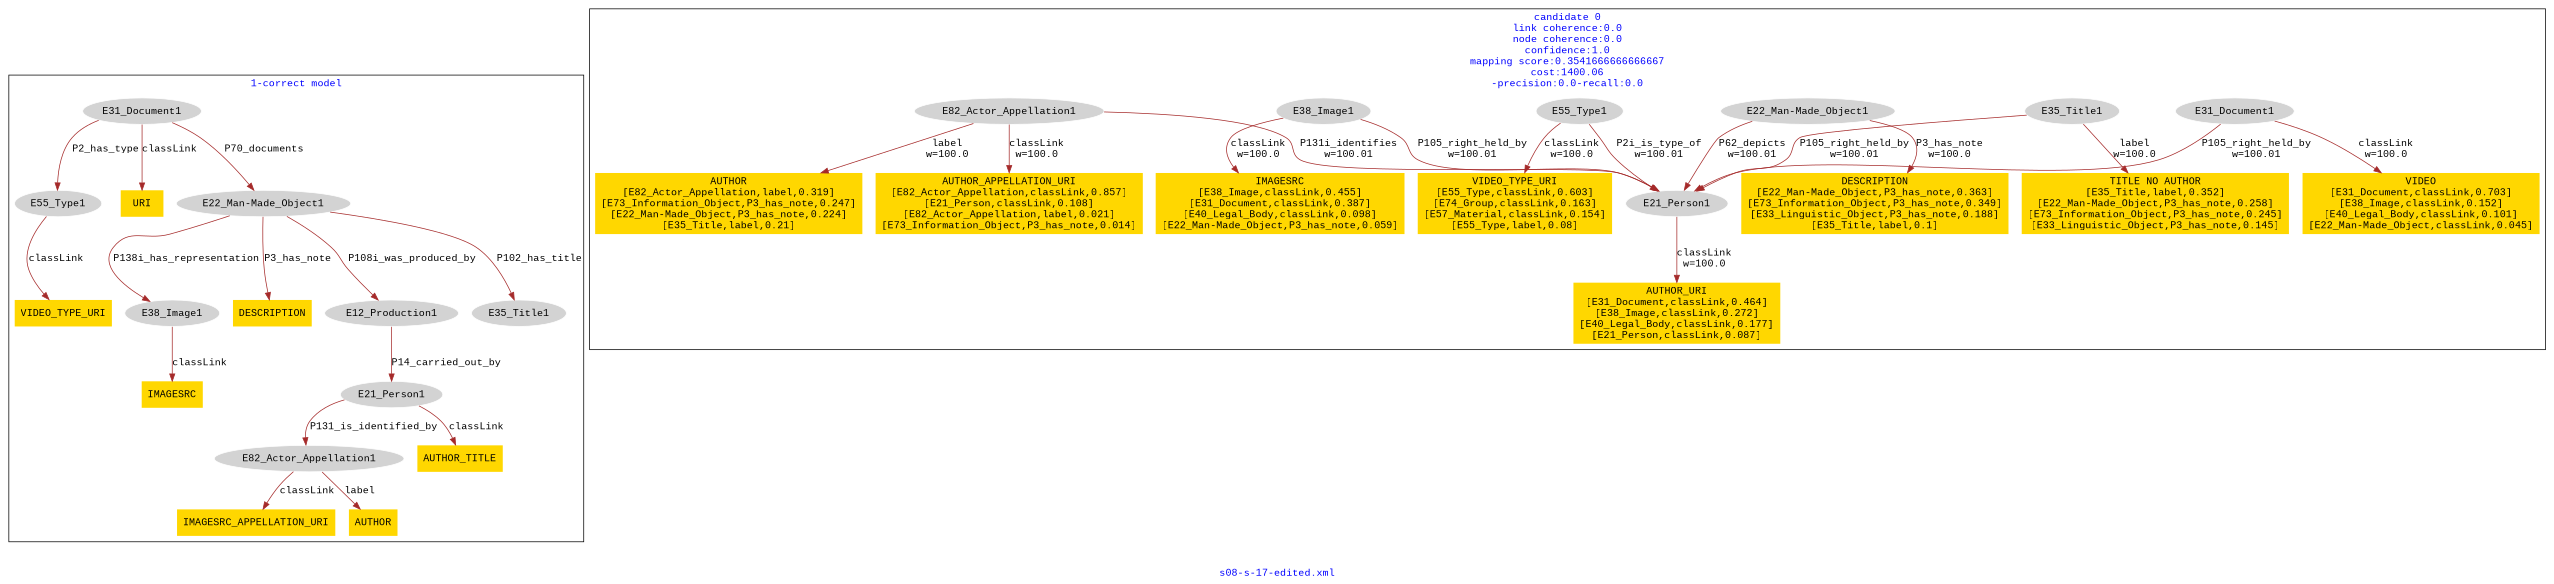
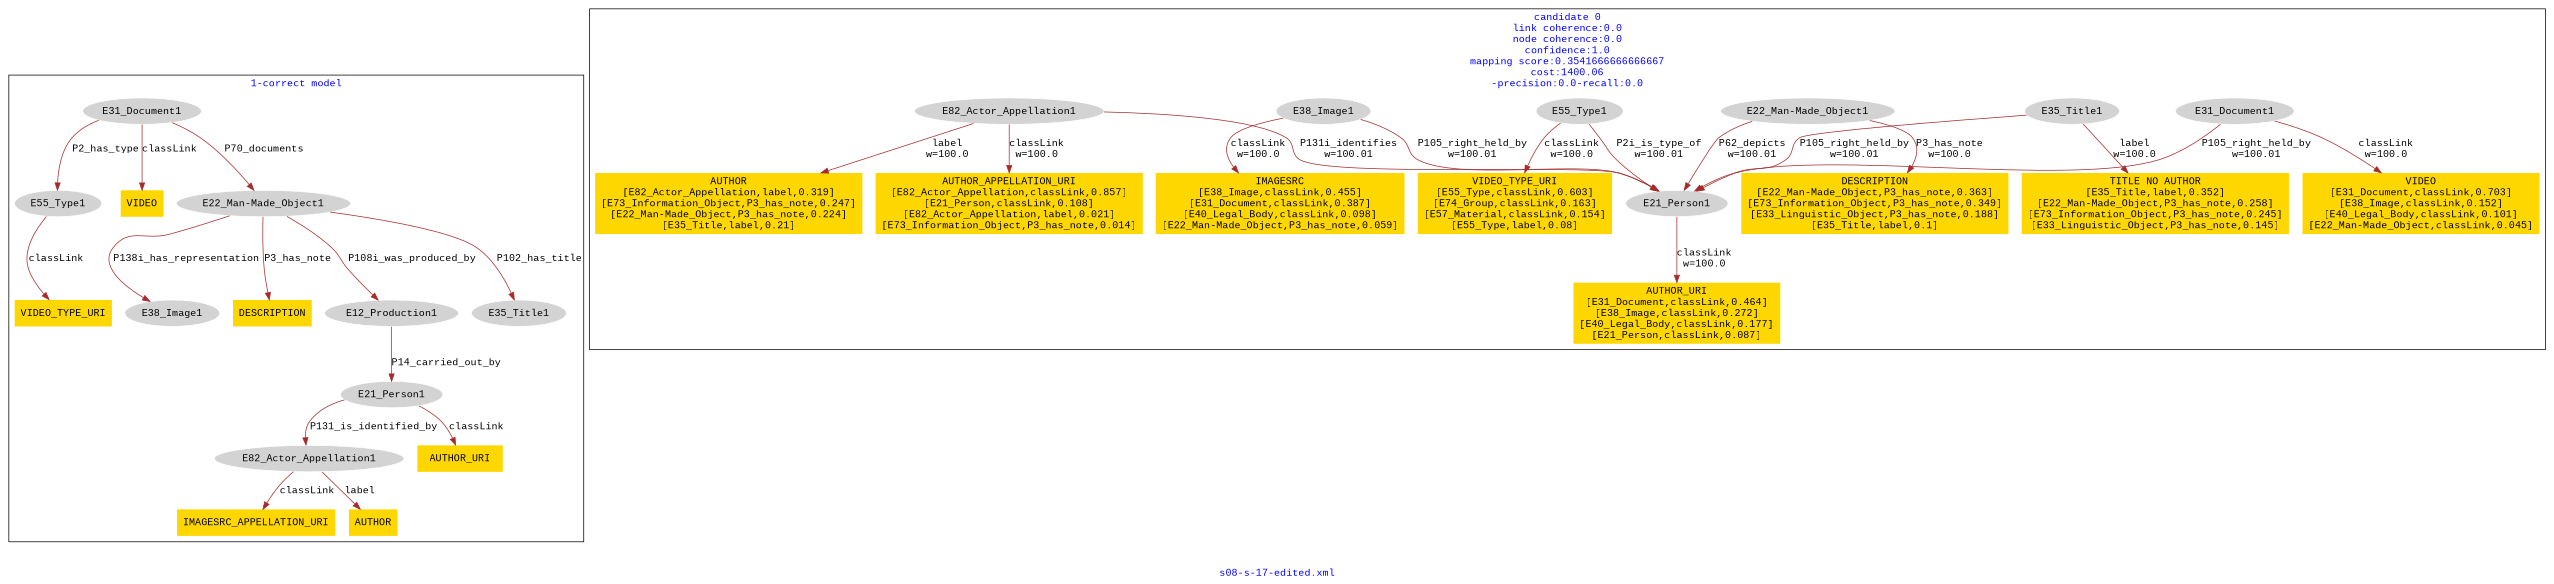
  digraph {
    fontcolor=blue
    fontname="Liberation Mono"
    label="s08-s-17-edited.xml"
    remincross=true
    node [fillcolor=lightgray fontname="Liberation Mono" style=filled]
    edge [color=brown fontcolor=black fontname="Liberation Mono"]
    n1 [color=white label=E12_Production1]
    n2 [color=white label=E21_Person1]
    n3 [color=white label=E82_Actor_Appellation1]
-   n4 [fillcolor=gold label=AUTHOR_TITLE shape=plaintext]
+   n4 [fillcolor=gold label=AUTHOR_URI shape=plaintext]
    n5 [color=white label="E22_Man-Made_Object1"]
    n6 [color=white label=E35_Title1]
    n7 [color=white label=E38_Image1]
    n8 [fillcolor=gold label=DESCRIPTION shape=plaintext]
    n9 [color=white label=E31_Document1]
    n10 [color=white label=E55_Type1]
-   n11 [fillcolor=gold label=URI shape=plaintext]
-   n12 [fillcolor=gold label=IMAGESRC shape=plaintext]
+   n11 [fillcolor=gold label=VIDEO shape=plaintext]
    n13 [fillcolor=gold label=VIDEO_TYPE_URI shape=plaintext]
    n14 [fillcolor=gold label=IMAGESRC_APPELLATION_URI shape=plaintext]
    n15 [fillcolor=gold label=AUTHOR shape=plaintext]
    n16 [color=white label=E21_Person1]
    n17 [fillcolor=gold label="AUTHOR_URI\n[E31_Document,classLink,0.464]\n[E38_Image,classLink,0.272]\n[E40_Legal_Body,classLink,0.177]\n[E21_Person,classLink,0.087]" shape=plaintext]
    n18 [color=white label="E22_Man-Made_Object1"]
    n19 [fillcolor=gold label="DESCRIPTION\n[E22_Man-Made_Object,P3_has_note,0.363]\n[E73_Information_Object,P3_has_note,0.349]\n[E33_Linguistic_Object,P3_has_note,0.188]\n[E35_Title,label,0.1]" shape=plaintext]
    n20 [color=white label=E31_Document1]
    n21 [fillcolor=gold label="VIDEO\n[E31_Document,classLink,0.703]\n[E38_Image,classLink,0.152]\n[E40_Legal_Body,classLink,0.101]\n[E22_Man-Made_Object,classLink,0.045]" shape=plaintext]
    n22 [color=white label=E35_Title1]
    n23 [fillcolor=gold label="TITLE NO AUTHOR\n[E35_Title,label,0.352]\n[E22_Man-Made_Object,P3_has_note,0.258]\n[E73_Information_Object,P3_has_note,0.245]\n[E33_Linguistic_Object,P3_has_note,0.145]" shape=plaintext]
    n24 [color=white label=E38_Image1]
    n25 [fillcolor=gold label="IMAGESRC\n[E38_Image,classLink,0.455]\n[E31_Document,classLink,0.387]\n[E40_Legal_Body,classLink,0.098]\n[E22_Man-Made_Object,P3_has_note,0.059]" shape=plaintext]
    n26 [color=white label=E55_Type1]
    n27 [fillcolor=gold label="VIDEO_TYPE_URI\n[E55_Type,classLink,0.603]\n[E74_Group,classLink,0.163]\n[E57_Material,classLink,0.154]\n[E55_Type,label,0.08]" shape=plaintext]
    n28 [color=white label=E82_Actor_Appellation1]
    n29 [fillcolor=gold label="AUTHOR_APPELLATION_URI\n[E82_Actor_Appellation,classLink,0.857]\n[E21_Person,classLink,0.108]\n[E82_Actor_Appellation,label,0.021]\n[E73_Information_Object,P3_has_note,0.014]" shape=plaintext]
    n30 [fillcolor=gold label="AUTHOR\n[E82_Actor_Appellation,label,0.319]\n[E73_Information_Object,P3_has_note,0.247]\n[E22_Man-Made_Object,P3_has_note,0.224]\n[E35_Title,label,0.21]" shape=plaintext]
    subgraph cluster_1 {
      label="1-correct model"
      n1
      n2
      n3
      n4
      n5
      n6
      n7
      n8
      n9
      n10
      n11
-     n12
      n13
      n14
      n15
    }
    subgraph cluster_2 {
      label="candidate 0\nlink coherence:0.0\nnode coherence:0.0\nconfidence:1.0\nmapping score:0.3541666666666667\ncost:1400.06\n-precision:0.0-recall:0.0"
      n16
      n17
      n18
      n19
      n20
      n21
      n22
      n23
      n24
      n25
      n26
      n27
      n28
      n29
      n30
    }
    n1 -> n2 [label=P14_carried_out_by]
    n2 -> n3 [label=P131_is_identified_by]
    n2 -> n4 [label=classLink]
    n3 -> n14 [label=classLink]
    n3 -> n15 [label=label]
    n5 -> n1 [label=P108i_was_produced_by]
    n5 -> n6 [label=P102_has_title]
    n5 -> n7 [label=P138i_has_representation]
    n5 -> n8 [label=P3_has_note]
-   n7 -> n12 [label=classLink]
    n9 -> n5 [label=P70_documents]
    n9 -> n10 [label=P2_has_type]
    n9 -> n11 [label=classLink]
    n10 -> n13 [label=classLink]
    n16 -> n17 [label="classLink\nw=100.0"]
    n18 -> n16 [label="P62_depicts\nw=100.01"]
    n18 -> n19 [label="P3_has_note\nw=100.0"]
    n20 -> n16 [label="P105_right_held_by\nw=100.01"]
    n20 -> n21 [label="classLink\nw=100.0"]
    n22 -> n16 [label="P105_right_held_by\nw=100.01"]
    n22 -> n23 [label="label\nw=100.0"]
    n24 -> n16 [label="P105_right_held_by\nw=100.01"]
    n24 -> n25 [label="classLink\nw=100.0"]
    n26 -> n16 [label="P2i_is_type_of\nw=100.01"]
    n26 -> n27 [label="classLink\nw=100.0"]
    n28 -> n16 [label="P131i_identifies\nw=100.01"]
    n28 -> n29 [label="classLink\nw=100.0"]
    n28 -> n30 [label="label\nw=100.0"]
  }
